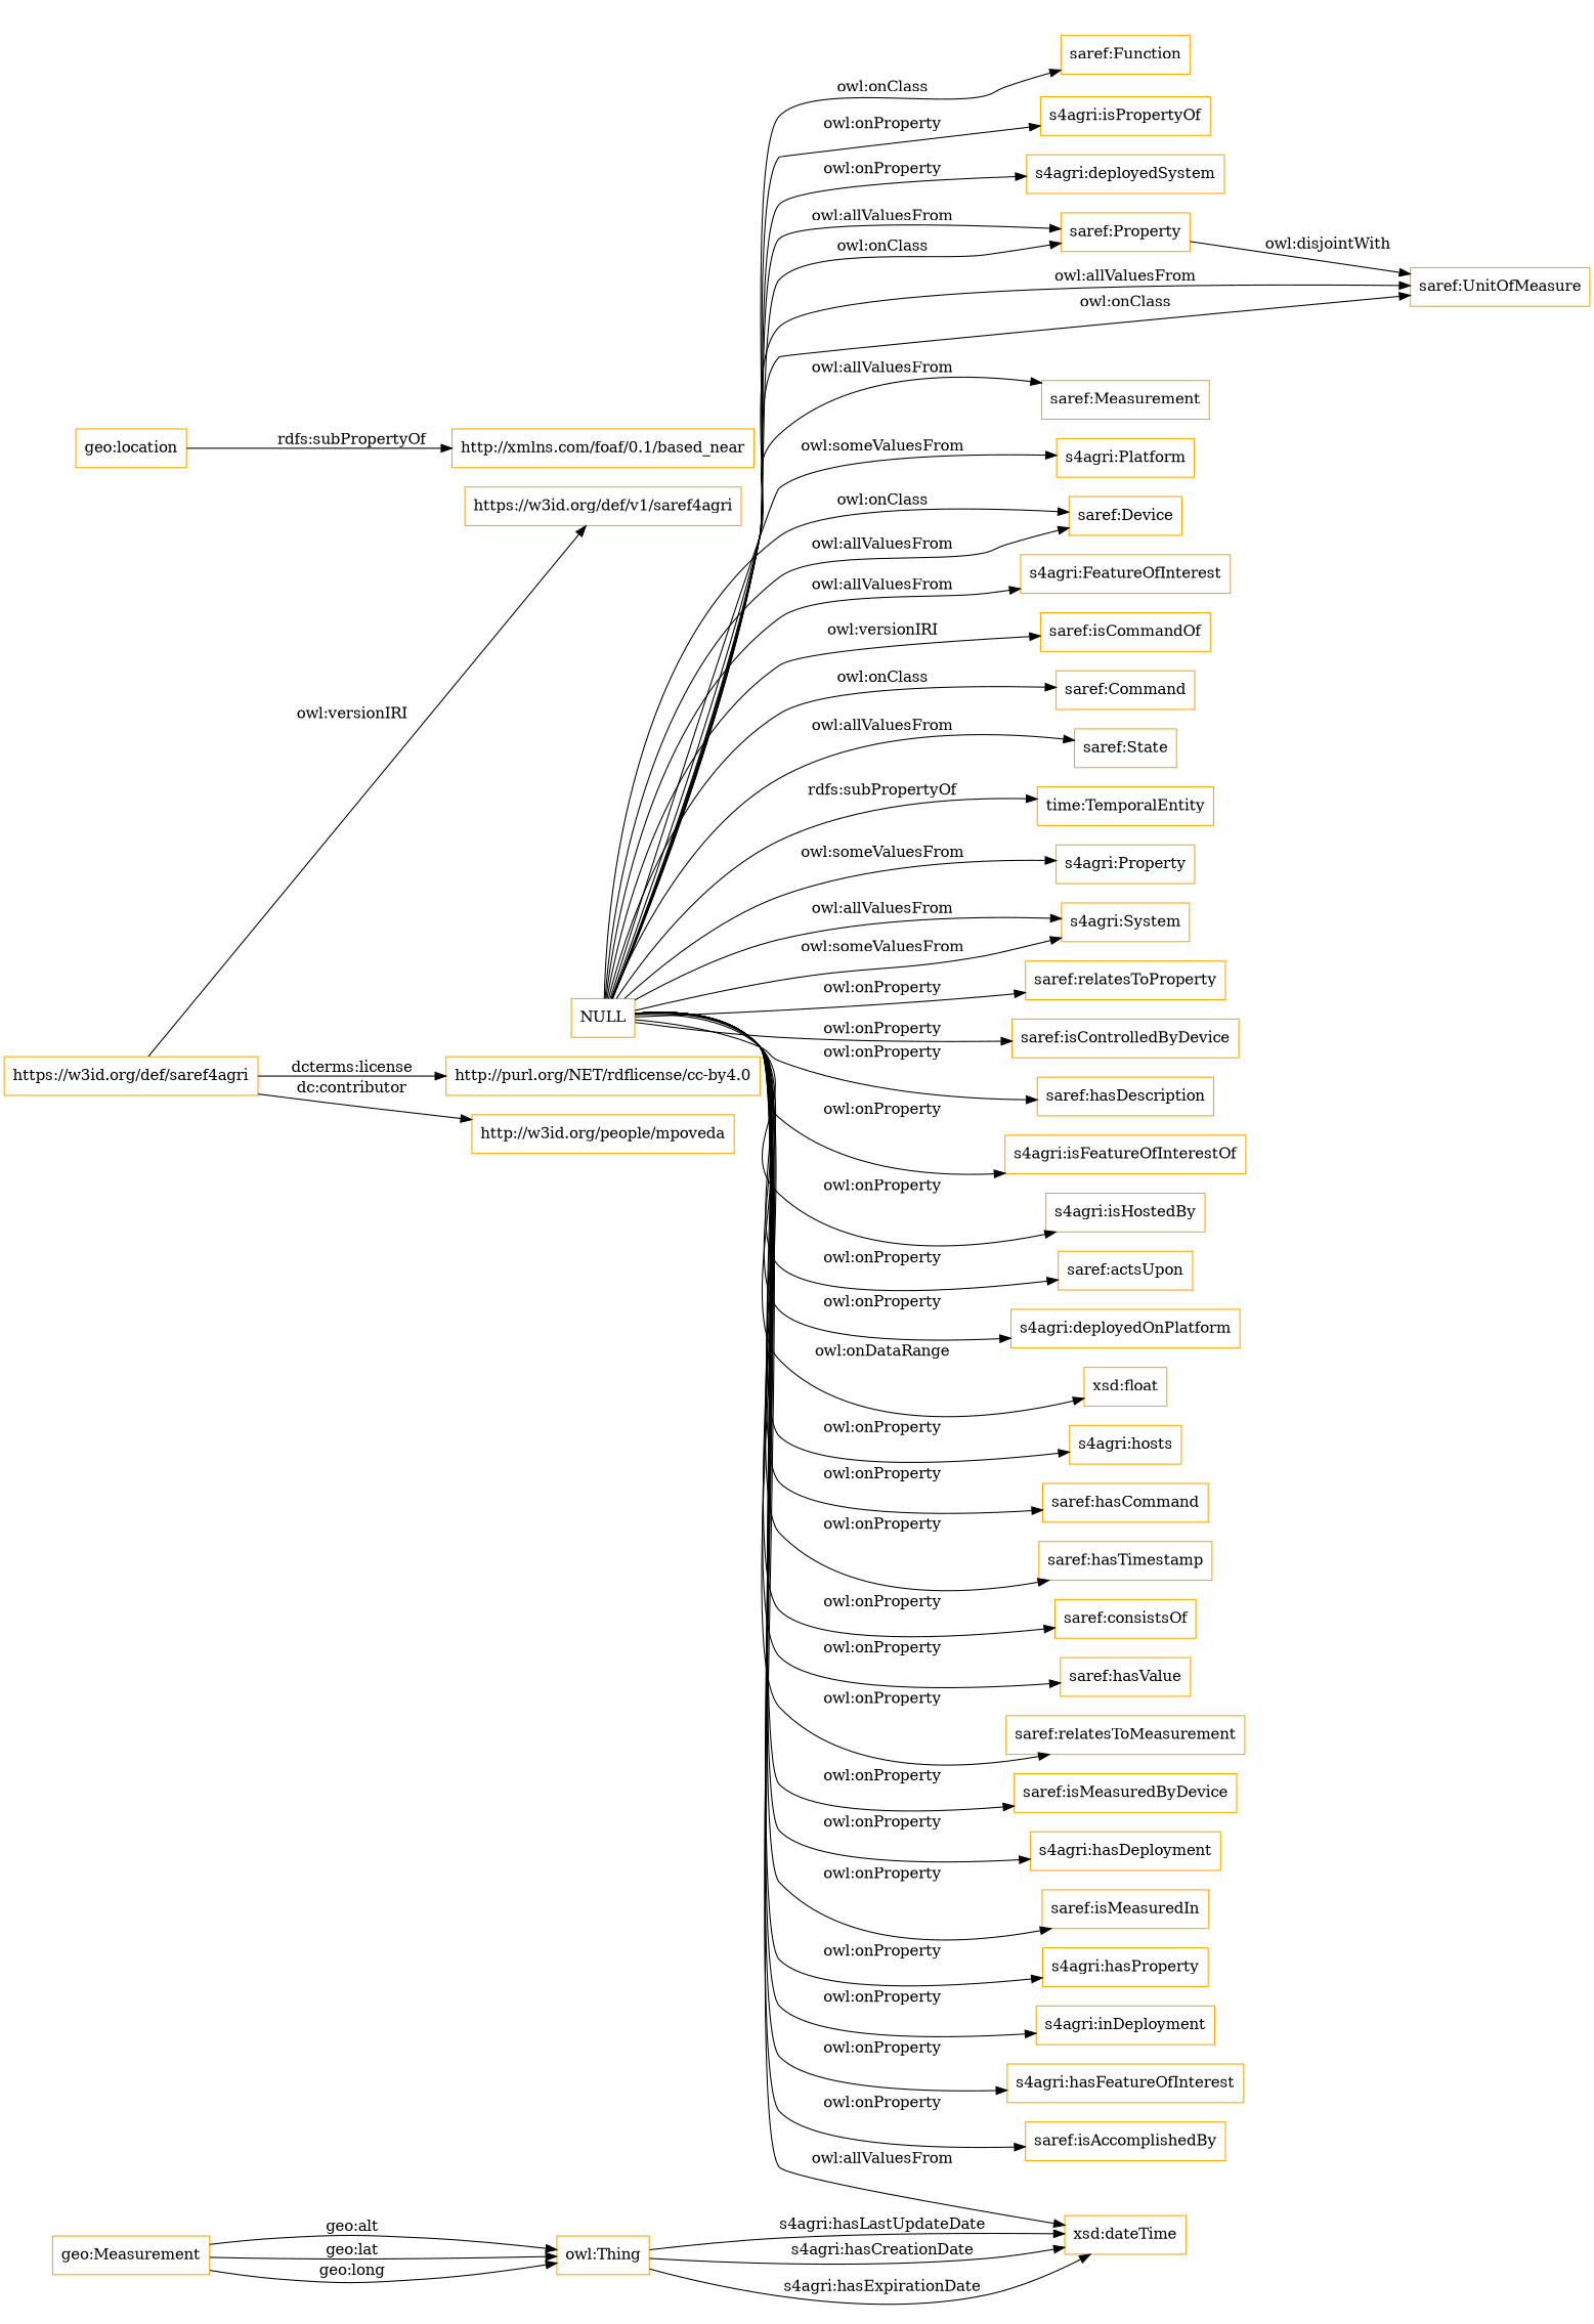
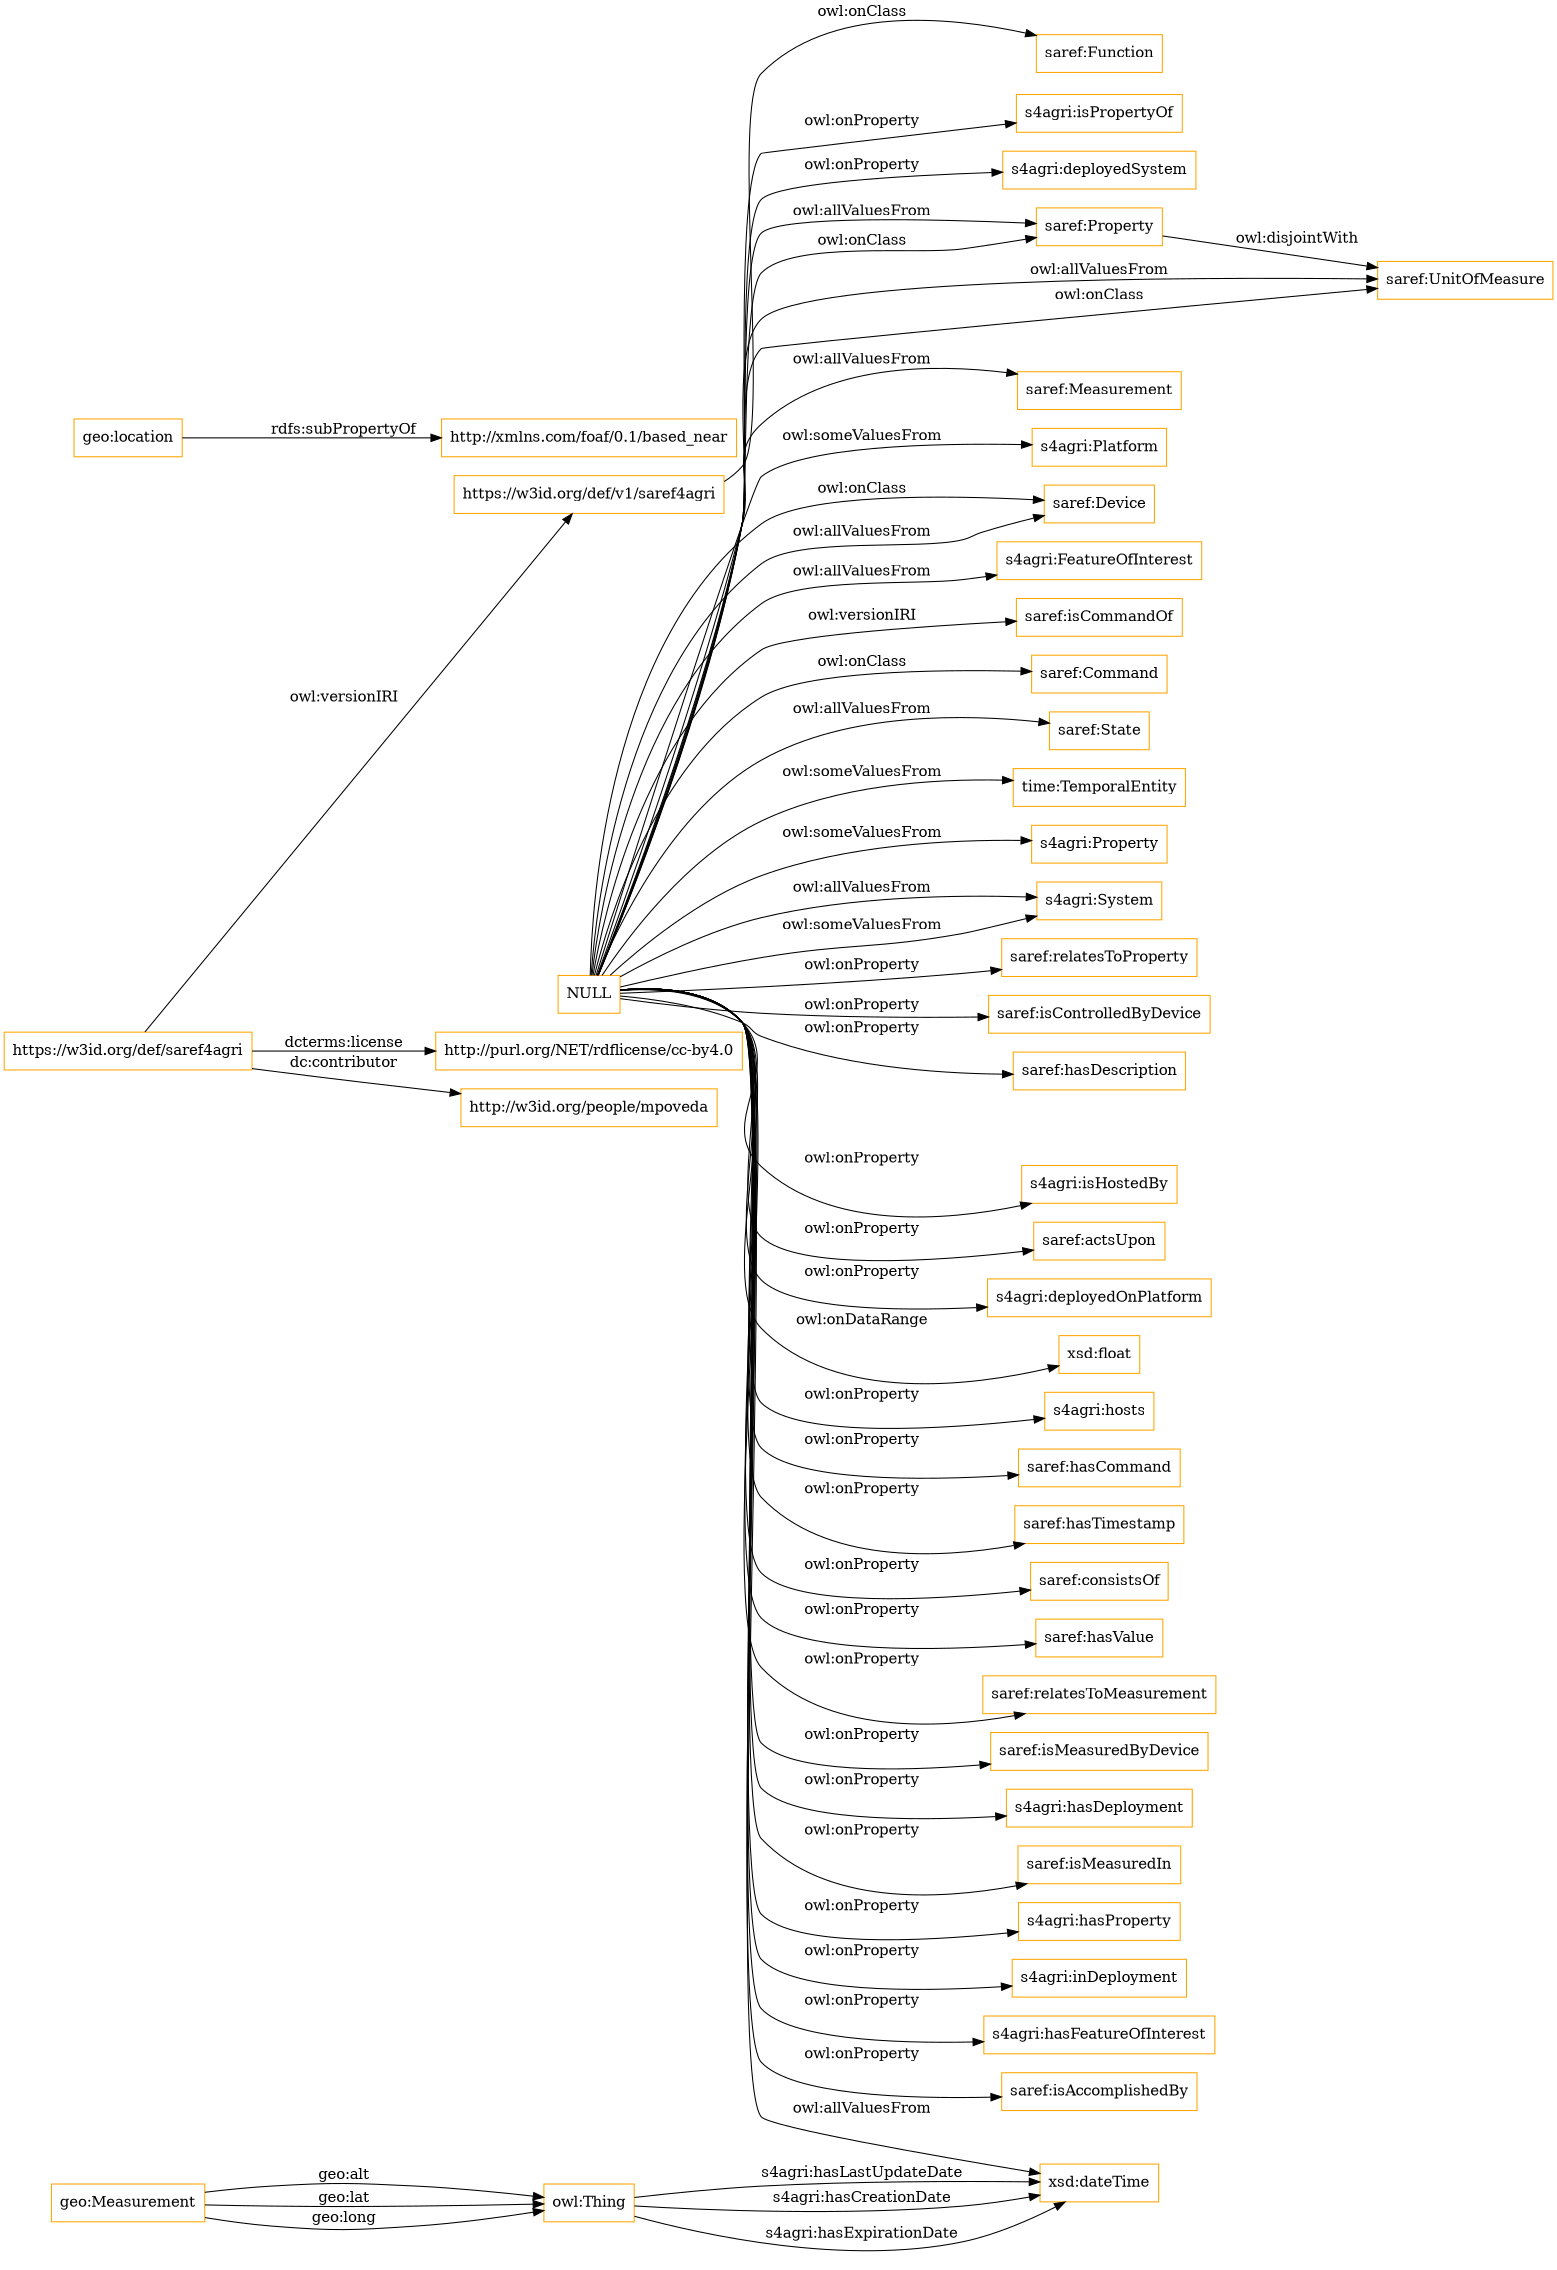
  digraph {
    rankdir=LR
    node [color=orange shape=rectangle]
    "saref:Property"
    "saref:UnitOfMeasure"
    "https://w3id.org/def/saref4agri"
    "http://purl.org/NET/rdflicense/cc-by4.0"
    "http://w3id.org/people/mpoveda"
    "https://w3id.org/def/v1/saref4agri"
    "geo:location"
    "http://xmlns.com/foaf/0.1/based_near"
    NULL
    "saref:Measurement"
    "s4agri:Platform"
    "saref:Device"
    "s4agri:FeatureOfInterest"
    "saref:Function"
    "saref:Command"
    "saref:State"
    "time:TemporalEntity"
    n18 [label="s4agri:Property"]
    "s4agri:System"
    "saref:relatesToProperty"
    "saref:isControlledByDevice"
    "saref:hasDescription"
-   "s4agri:isFeatureOfInterestOf"
    "s4agri:isHostedBy"
    "saref:actsUpon"
    "s4agri:deployedOnPlatform"
    "xsd:float"
    "s4agri:hosts"
    "saref:hasCommand"
    "saref:hasTimestamp"
    "saref:consistsOf"
    "saref:hasValue"
    "saref:relatesToMeasurement"
    "saref:isMeasuredByDevice"
    "s4agri:hasDeployment"
    "saref:isMeasuredIn"
    "s4agri:hasProperty"
    "s4agri:inDeployment"
    "s4agri:hasFeatureOfInterest"
    "saref:isAccomplishedBy"
    "s4agri:isPropertyOf"
    "xsd:dateTime"
    "s4agri:deployedSystem"
    "saref:isCommandOf"
    n45 [label="geo:Measurement"]
    "owl:Thing"
    "saref:Property" -> "saref:UnitOfMeasure" [label="owl:disjointWith"]
    "https://w3id.org/def/saref4agri" -> "http://purl.org/NET/rdflicense/cc-by4.0" [label="dcterms:license"]
    "https://w3id.org/def/saref4agri" -> "http://w3id.org/people/mpoveda" [label="dc:contributor"]
    "https://w3id.org/def/saref4agri" -> "https://w3id.org/def/v1/saref4agri" [label="owl:versionIRI"]
    "geo:location" -> "http://xmlns.com/foaf/0.1/based_near" [label="rdfs:subPropertyOf"]
    NULL -> "saref:Property" [label="owl:onClass"]
    NULL -> "saref:Property" [label="owl:allValuesFrom"]
    NULL -> "saref:UnitOfMeasure" [label="owl:allValuesFrom"]
    NULL -> "saref:UnitOfMeasure" [label="owl:onClass"]
    NULL -> "saref:Measurement" [label="owl:allValuesFrom"]
    NULL -> "s4agri:Platform" [label="owl:someValuesFrom"]
    NULL -> "saref:Device" [label="owl:allValuesFrom"]
    NULL -> "saref:Device" [label="owl:onClass"]
    NULL -> "s4agri:FeatureOfInterest" [label="owl:allValuesFrom"]
-   NULL -> "saref:Function" [label="owl:onClass"]
+   "https://w3id.org/def/v1/saref4agri" -> "saref:Function" [label="owl:onClass"]
    NULL -> "saref:Command" [label="owl:onClass"]
    NULL -> "saref:State" [label="owl:allValuesFrom"]
-   NULL -> "time:TemporalEntity" [label="rdfs:subPropertyOf"]
+   NULL -> "time:TemporalEntity" [label="owl:someValuesFrom"]
    NULL -> n18 [label="owl:someValuesFrom"]
    NULL -> "s4agri:System" [label="owl:someValuesFrom"]
    NULL -> "s4agri:System" [label="owl:allValuesFrom"]
    NULL -> "saref:relatesToProperty" [label="owl:onProperty"]
    NULL -> "saref:isControlledByDevice" [label="owl:onProperty"]
    NULL -> "saref:hasDescription" [label="owl:onProperty"]
-   NULL -> "s4agri:isFeatureOfInterestOf" [label="owl:onProperty"]
    NULL -> "s4agri:isHostedBy" [label="owl:onProperty"]
    NULL -> "saref:actsUpon" [label="owl:onProperty"]
    NULL -> "s4agri:deployedOnPlatform" [label="owl:onProperty"]
    NULL -> "xsd:float" [label="owl:onDataRange"]
    NULL -> "s4agri:hosts" [label="owl:onProperty"]
    NULL -> "saref:hasCommand" [label="owl:onProperty"]
    NULL -> "saref:hasTimestamp" [label="owl:onProperty"]
    NULL -> "saref:consistsOf" [label="owl:onProperty"]
    NULL -> "saref:hasValue" [label="owl:onProperty"]
    NULL -> "saref:relatesToMeasurement" [label="owl:onProperty"]
    NULL -> "saref:isMeasuredByDevice" [label="owl:onProperty"]
    NULL -> "s4agri:hasDeployment" [label="owl:onProperty"]
    NULL -> "saref:isMeasuredIn" [label="owl:onProperty"]
    NULL -> "s4agri:hasProperty" [label="owl:onProperty"]
    NULL -> "s4agri:inDeployment" [label="owl:onProperty"]
    NULL -> "s4agri:hasFeatureOfInterest" [label="owl:onProperty"]
    NULL -> "saref:isAccomplishedBy" [label="owl:onProperty"]
    NULL -> "s4agri:isPropertyOf" [label="owl:onProperty"]
    NULL -> "xsd:dateTime" [label="owl:allValuesFrom"]
    NULL -> "s4agri:deployedSystem" [label="owl:onProperty"]
    NULL -> "saref:isCommandOf" [label="owl:versionIRI"]
    n45 -> "owl:Thing" [label="geo:alt"]
    n45 -> "owl:Thing" [label="geo:lat"]
    n45 -> "owl:Thing" [label="geo:long"]
    "owl:Thing" -> "xsd:dateTime" [label="s4agri:hasExpirationDate"]
    "owl:Thing" -> "xsd:dateTime" [label="s4agri:hasLastUpdateDate"]
    "owl:Thing" -> "xsd:dateTime" [label="s4agri:hasCreationDate"]
  }
